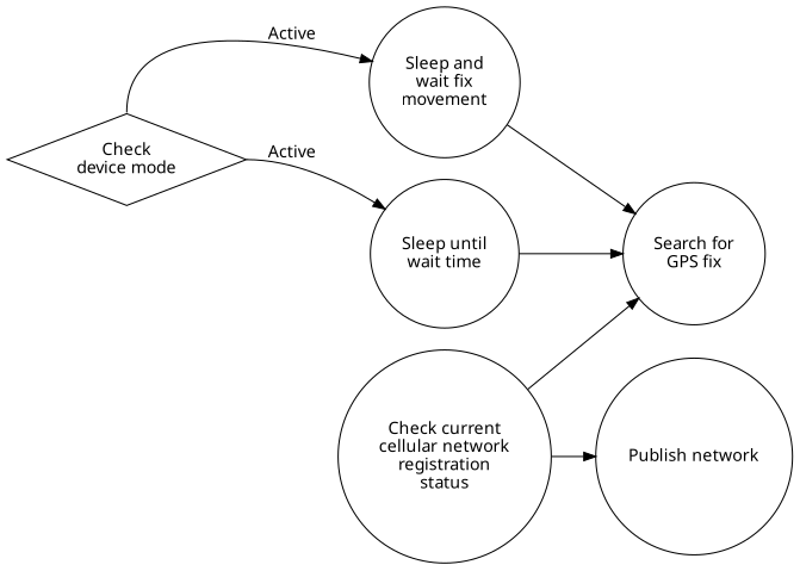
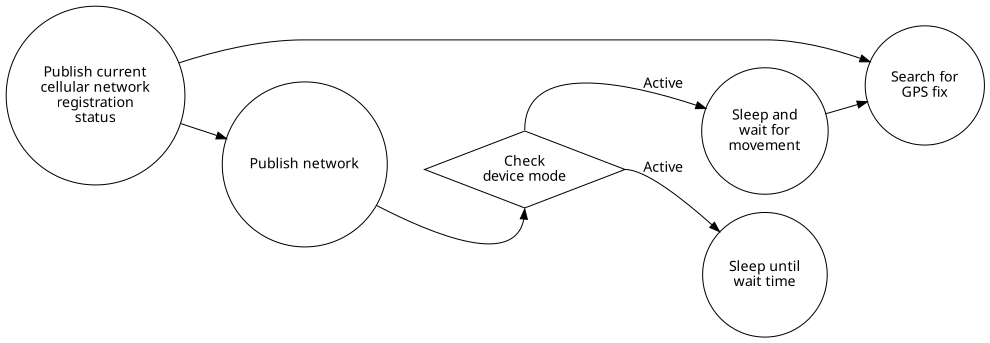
  digraph {
    rankdir=LR
    node [fontname=sans shape=circle]
    edge [fontname=sans]
    n1 [label="Check\ndevice mode" shape=diamond]
-   n2 [label="Sleep and\nwait fix\nmovement"]
+   n2 [label="Sleep and\nwait for\nmovement"]
    n3 [label="Sleep until\nwait time"]
    n4 [label="Search for\nGPS fix"]
-   n5 [label="Check current\ncellular network\nregistration\nstatus"]
+   n5 [label="Publish current\ncellular network\nregistration\nstatus"]
    n6 [label="Publish network"]
    n1 -> n2 [label=Active tailport=n]
    n1 -> n3 [label=Active tailport=e]
    n2 -> n4
-   n3 -> n4
    n5 -> n4
    n5 -> n6
+   n6 -> n1 [headport=s]
  }
